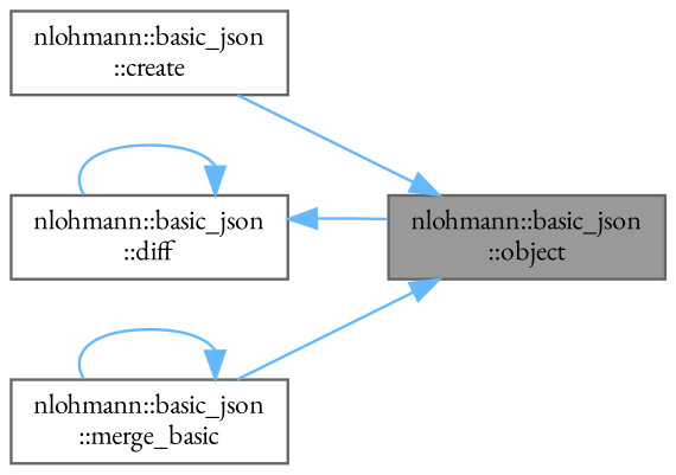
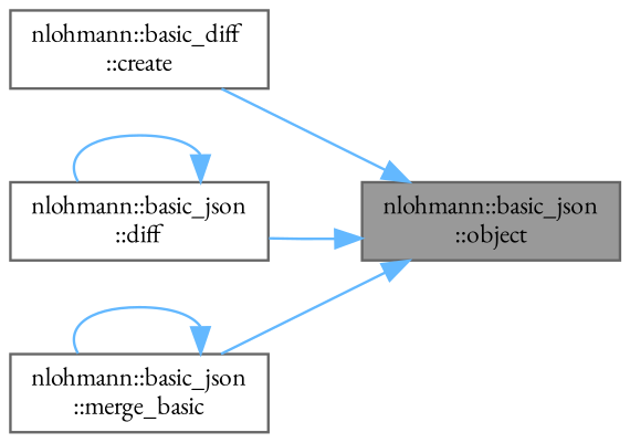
  digraph {
    fontname="EB Garamond"
    rankdir=RL
    node [color=grey40 fillcolor=white fontname="EB Garamond" fontsize=10 shape=box style=filled]
    edge [color=steelblue1 dir=back fontname="EB Garamond" fontsize=10 labelfontname=Helvetica labelfontsize=10 style=solid]
    n1 [color=gray40 fillcolor=grey60 fontcolor=black height=0.2 label="nlohmann::basic_json\l::object" width=0.4]
-   n2 [height=0.2 label="nlohmann::basic_json\l::create" width=0.4]
+   n2 [height=0.2 label="nlohmann::basic_diff\l::create" width=0.4]
    n3 [height=0.2 label="nlohmann::basic_json\l::diff" width=0.4]
    n4 [height=0.2 label="nlohmann::basic_json\l::merge_basic" width=0.4]
    n1 -> n2
-   n3 -> n1
+   n1 -> n3
    n1 -> n4
    n3 -> n3
    n4 -> n4
  }
